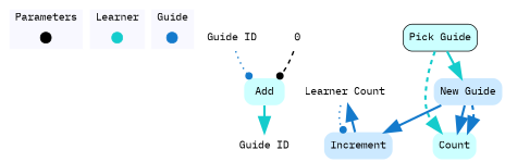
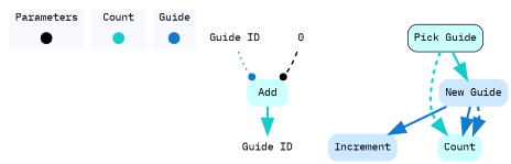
  digraph {
    fontname="IBM Plex Mono"
    node [color=none fontname="IBM Plex Mono" shape=none style=filled]
    edge [color="0.574, 0.9 , 0.8" fontname="IBM Plex Mono" penwidth=3.0 arrowsize=2.0]
    contextOverview [color=black fixedsize=true fontcolor=white height=.2 shape=point width=.2]
    pickGuideOverview [color="0.5, 0.9 , 0.8" fixedsize=true fontcolor=white height=.2 shape=point width=.2]
    newGuideOverview [color="0.574, 0.9 , 0.8" fixedsize=true fontcolor=white height=.2 shape=point width=.2]
    n4 [fillcolor=white fontsize=14 label="Guide ID"]
    n5 [fillcolor=white fontsize=14 label="Guide ID"]
    n6 [color="0.5, 0.2, 1.0" label=Add style="rounded,filled"]
-   n7 [fillcolor=white fontsize=14 label="Learner Count"]
    n8 [color="0.574, 0.2, 1.0" label=Increment style="rounded,filled"]
    n9 [color=black fillcolor="0.5, 0.2, 1.0" label="Pick Guide" shape=box style="rounded,filled"]
    n10 [color=gray fillcolor="0.574, 0.2, 1.0" label="New Guide" style="rounded,filled"]
    n11 [color="0.5, 0.2, 1.0" label=Count style="rounded,filled"]
    n12 [label=0 color="" style=""]
    subgraph cluster_1 {
      color=white
      fillcolor=ghostwhite
      label=Parameters
      labeljust=l
      style=filled
      contextOverview
    }
    subgraph cluster_2 {
      color=white
      fillcolor=ghostwhite
-     label=Learner
+     label=Count
      labeljust=l
      nodesep=0.1
      style=filled
      pickGuideOverview
    }
    subgraph cluster_3 {
      color=white
      fillcolor=ghostwhite
      label=Guide
      labeljust=l
      nodesep=0.1
      style=filled
      newGuideOverview
    }
    n5 -> n6 [arrowhead=dot headport=nw penwidth=2.0 style=dotted arrowsize=""]
    n6 -> n4 [color="0.5, 0.9 , 0.8"]
-   n7 -> n8 [arrowhead=dot headport=nw penwidth=2.0 style=dotted arrowsize=""]
-   n8 -> n7
    n9 -> n10 [color="0.5, 0.9 , 0.8"]
    n9 -> n11 [color="0.5, 0.9 , 0.8" headport=nw style=dashed]
    n10 -> n8
    n10 -> n11 [headport=ne style=dashed]
    n10 -> n11
    n12 -> n6 [arrowhead=dot color=black headport=ne penwidth=2.0 style=dashed arrowsize=""]
  }
